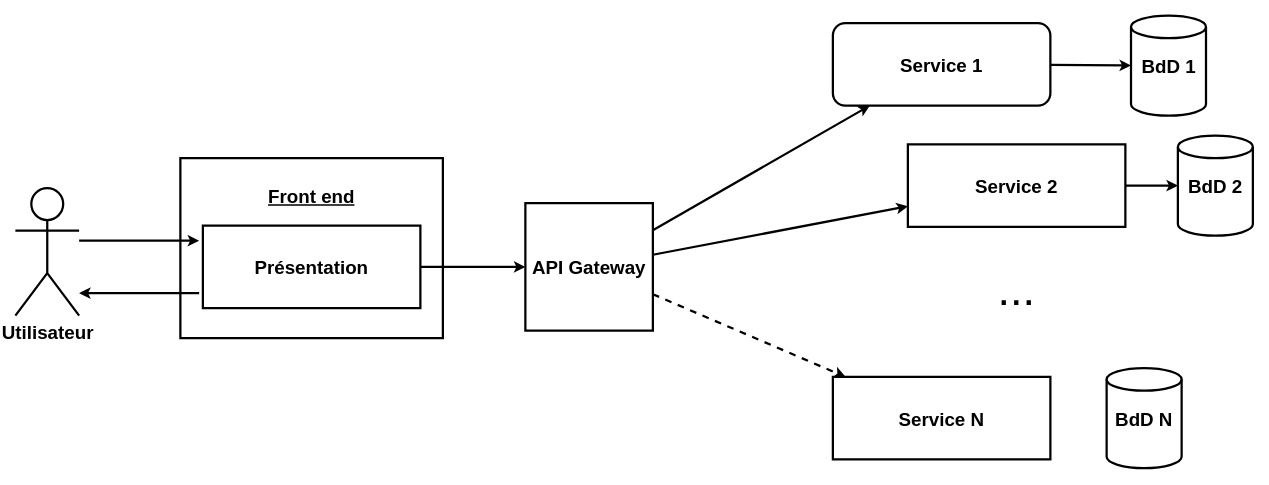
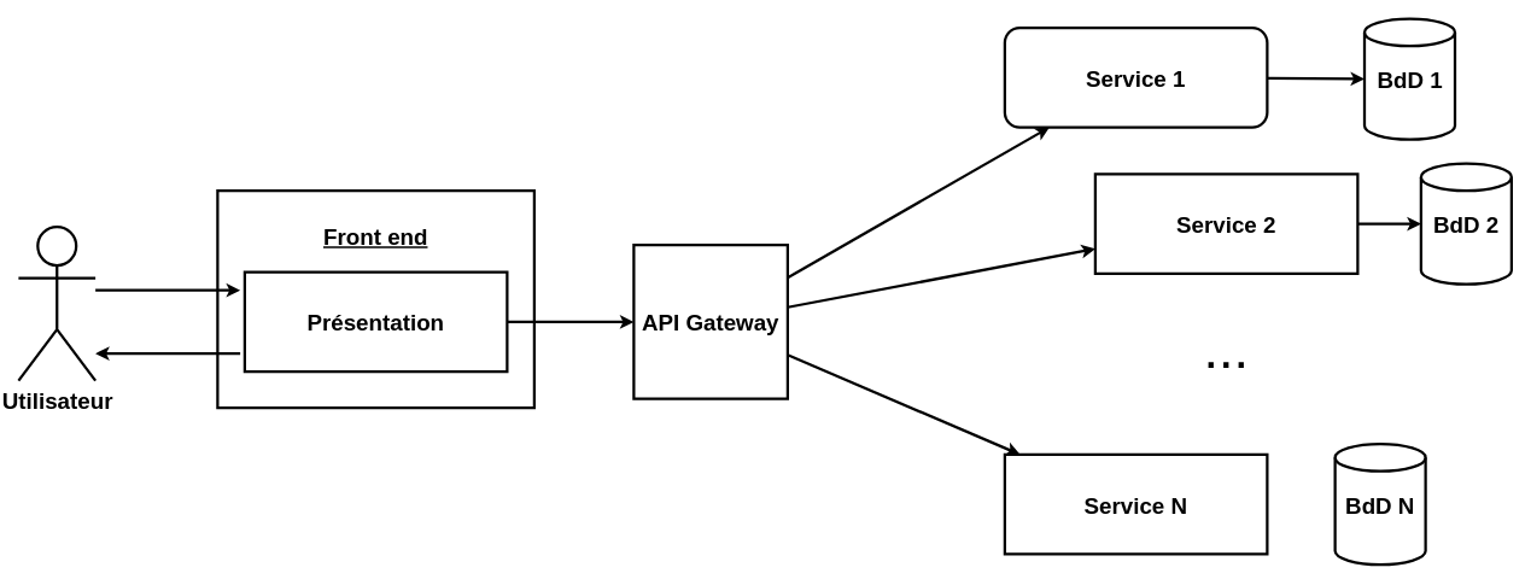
  <mxCell id="0" />
  <mxCell id="1" parent="0" />
  <mxCell id="2" value="" style="rounded=0;whiteSpace=wrap;html=1;fillColor=none;strokeWidth=3;fontSize=25;" vertex="1" parent="1"><mxGeometry x="240" y="210" width="350" height="240" as="geometry" /></mxCell>
  <mxCell id="3" style="edgeStyle=none;rounded=0;orthogonalLoop=1;jettySize=auto;html=1;strokeWidth=3;fontSize=25;" edge="1" parent="1" source="20" target="8"><mxGeometry relative="1" as="geometry" /></mxCell>
  <mxCell id="4" style="edgeStyle=none;rounded=0;orthogonalLoop=1;jettySize=auto;html=1;strokeWidth=3;fontSize=25;" edge="1" parent="1" source="20" target="15"><mxGeometry relative="1" as="geometry" /></mxCell>
- <mxCell id="5" style="edgeStyle=none;rounded=0;orthogonalLoop=1;jettySize=auto;html=1;strokeWidth=3;fontSize=25;dashed=1;" edge="1" parent="1" source="20" target="17"><mxGeometry relative="1" as="geometry" /></mxCell>
+ <mxCell id="5" style="edgeStyle=none;rounded=0;orthogonalLoop=1;jettySize=auto;html=1;strokeWidth=3;fontSize=25;" edge="1" parent="1" source="20" target="17"><mxGeometry relative="1" as="geometry" /></mxCell>
  <mxCell id="6" value="&lt;font style=&quot;font-size: 25px;&quot;&gt;&lt;b style=&quot;font-size: 25px;&quot;&gt;Présentation&lt;/b&gt;&lt;/font&gt;" style="rounded=0;whiteSpace=wrap;html=1;strokeWidth=3;fillColor=none;fontSize=25;" vertex="1" parent="1"><mxGeometry x="270" y="300" width="290" height="110" as="geometry" /></mxCell>
  <mxCell id="7" style="edgeStyle=none;rounded=0;orthogonalLoop=1;jettySize=auto;html=1;strokeWidth=3;fontSize=25;" edge="1" parent="1" source="8" target="9"><mxGeometry relative="1" as="geometry" /></mxCell>
  <mxCell id="8" value="&lt;font style=&quot;font-size: 25px&quot;&gt;&lt;b style=&quot;font-size: 25px&quot;&gt;Service 1&lt;/b&gt;&lt;/font&gt;" style="whiteSpace=wrap;html=1;strokeWidth=3;fillColor=none;fontSize=25;rounded=1;" vertex="1" parent="1"><mxGeometry x="1110" y="30" width="290" height="110" as="geometry" /></mxCell>
  <mxCell id="9" value="&lt;font style=&quot;font-size: 25px&quot;&gt;&lt;b style=&quot;font-size: 25px&quot;&gt;BdD 1&lt;/b&gt;&lt;/font&gt;" style="shape=cylinder2;whiteSpace=wrap;html=1;boundedLbl=1;backgroundOutline=1;size=15;strokeWidth=3;fillColor=none;fontSize=25;aspect=fixed;" vertex="1" parent="1"><mxGeometry x="1507.5" y="20" width="100" height="133.33" as="geometry" /></mxCell>
  <mxCell id="10" value="&lt;font style=&quot;font-size: 25px;&quot;&gt;&lt;b style=&quot;font-size: 25px;&quot;&gt;Utilisateur&lt;/b&gt;&lt;/font&gt;" style="shape=umlActor;verticalLabelPosition=bottom;verticalAlign=top;html=1;outlineConnect=0;strokeWidth=3;fillColor=none;fontSize=25;" vertex="1" parent="1"><mxGeometry x="20" y="250" width="85" height="170" as="geometry" /></mxCell>
  <mxCell id="11" value="&lt;b&gt;&lt;u&gt;Front end&lt;/u&gt;&lt;/b&gt;" style="text;html=1;strokeColor=none;fillColor=none;align=center;verticalAlign=middle;whiteSpace=wrap;rounded=0;fontSize=25;" vertex="1" parent="1"><mxGeometry x="295" y="250" width="240" height="20" as="geometry" /></mxCell>
  <mxCell id="12" value="" style="endArrow=classic;html=1;strokeWidth=3;fontSize=25;" edge="1" parent="1"><mxGeometry width="50" height="50" relative="1" as="geometry"><mxPoint x="105" y="320" as="sourcePoint" /><mxPoint x="265" y="320" as="targetPoint" /></mxGeometry></mxCell>
  <mxCell id="13" value="" style="endArrow=classic;html=1;strokeWidth=3;fontSize=25;" edge="1" parent="1"><mxGeometry width="50" height="50" relative="1" as="geometry"><mxPoint x="265" y="390" as="sourcePoint" /><mxPoint x="105" y="390" as="targetPoint" /></mxGeometry></mxCell>
  <mxCell id="14" style="edgeStyle=none;rounded=0;orthogonalLoop=1;jettySize=auto;html=1;strokeWidth=3;fontSize=25;" edge="1" parent="1" source="15" target="16"><mxGeometry relative="1" as="geometry" /></mxCell>
  <mxCell id="15" value="&lt;font style=&quot;font-size: 25px&quot;&gt;&lt;b style=&quot;font-size: 25px&quot;&gt;Service 2&lt;/b&gt;&lt;/font&gt;" style="rounded=0;whiteSpace=wrap;html=1;strokeWidth=3;fillColor=none;fontSize=25;" vertex="1" parent="1"><mxGeometry x="1210" y="191.66" width="290" height="110" as="geometry" /></mxCell>
  <mxCell id="16" value="&lt;font style=&quot;font-size: 25px&quot;&gt;&lt;b style=&quot;font-size: 25px&quot;&gt;BdD 2&lt;/b&gt;&lt;/font&gt;" style="shape=cylinder2;whiteSpace=wrap;html=1;boundedLbl=1;backgroundOutline=1;size=15;strokeWidth=3;fillColor=none;fontSize=25;aspect=fixed;" vertex="1" parent="1"><mxGeometry x="1570" y="180" width="100" height="133.33" as="geometry" /></mxCell>
  <mxCell id="17" value="&lt;font style=&quot;font-size: 25px&quot;&gt;&lt;b style=&quot;font-size: 25px&quot;&gt;Service N&lt;/b&gt;&lt;/font&gt;" style="rounded=0;whiteSpace=wrap;html=1;strokeWidth=3;fillColor=none;fontSize=25;" vertex="1" parent="1"><mxGeometry x="1110" y="501.66" width="290" height="110" as="geometry" /></mxCell>
  <mxCell id="18" value="&lt;font style=&quot;font-size: 25px&quot;&gt;&lt;b style=&quot;font-size: 25px&quot;&gt;BdD N&lt;/b&gt;&lt;/font&gt;" style="shape=cylinder2;whiteSpace=wrap;html=1;boundedLbl=1;backgroundOutline=1;size=15;strokeWidth=3;fillColor=none;fontSize=25;aspect=fixed;" vertex="1" parent="1"><mxGeometry x="1475" y="490" width="100" height="133.33" as="geometry" /></mxCell>
  <mxCell id="19" value="&lt;font style=&quot;font-size: 60px&quot;&gt;...&lt;/font&gt;" style="text;html=1;strokeColor=none;fillColor=none;align=center;verticalAlign=middle;whiteSpace=wrap;rounded=0;fontSize=25;" vertex="1" parent="1"><mxGeometry x="1335" y="350" width="40" height="70" as="geometry" /></mxCell>
  <mxCell id="20" value="&lt;b&gt;API Gateway&lt;/b&gt;" style="rounded=0;whiteSpace=wrap;html=1;strokeWidth=3;fillColor=none;fontSize=25;" vertex="1" parent="1"><mxGeometry x="700" y="270" width="170" height="170" as="geometry" /></mxCell>
  <mxCell id="21" style="edgeStyle=none;rounded=0;orthogonalLoop=1;jettySize=auto;html=1;strokeWidth=3;fontSize=25;" edge="1" parent="1" source="6" target="20"><mxGeometry relative="1" as="geometry"><mxPoint x="560" y="308.393" as="sourcePoint" /><mxPoint x="1110" y="131.607" as="targetPoint" /></mxGeometry></mxCell>
